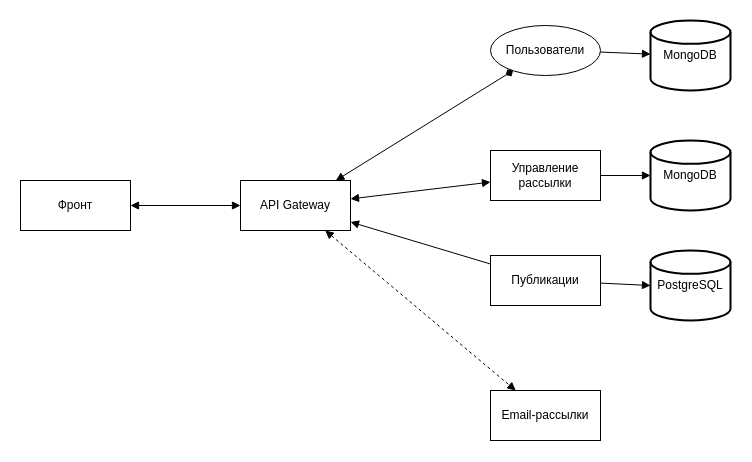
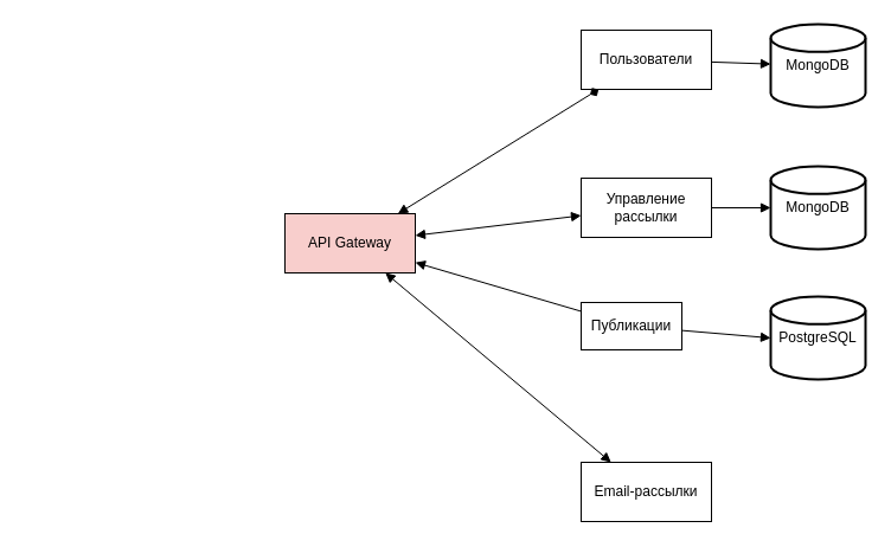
  <mxCell id="0" />
  <mxCell id="1" parent="0" />
  <mxCell id="2" value="&lt;div&gt;Управление рассылки&lt;/div&gt;" style="html=1;whiteSpace=wrap;" vertex="1" parent="1"><mxGeometry x="490" y="150" width="110" height="50" as="geometry" /></mxCell>
  <mxCell id="3" value="&lt;div&gt;Email-рассылки&lt;/div&gt;" style="html=1;whiteSpace=wrap;" vertex="1" parent="1"><mxGeometry x="490" y="390" width="110" height="50" as="geometry" /></mxCell>
- <mxCell id="4" value="&lt;div&gt;Публикации&lt;/div&gt;" style="html=1;whiteSpace=wrap;" vertex="1" parent="1"><mxGeometry x="490" y="255" width="110" height="50" as="geometry" /></mxCell>
- <mxCell id="5" value="Пользователи" style="ellipse;html=1;whiteSpace=wrap;" vertex="1" parent="1"><mxGeometry x="490" y="25" width="110" height="50" as="geometry" /></mxCell>
- <mxCell id="6" value="&lt;div&gt;API Gateway&lt;/div&gt;" style="html=1;whiteSpace=wrap;" vertex="1" parent="1"><mxGeometry x="240" y="180" width="110" height="50" as="geometry" /></mxCell>
- <mxCell id="7" value="&lt;div&gt;Фронт&lt;/div&gt;" style="html=1;whiteSpace=wrap;" vertex="1" parent="1"><mxGeometry x="20" y="180" width="110" height="50" as="geometry" /></mxCell>
- <mxCell id="8" value="" style="endArrow=block;startArrow=block;endFill=1;startFill=1;html=1;rounded=0;" edge="1" parent="1" source="7" target="6"><mxGeometry width="160" relative="1" as="geometry"><mxPoint x="290" y="280" as="sourcePoint" /><mxPoint x="450" y="280" as="targetPoint" /></mxGeometry></mxCell>
+ <mxCell id="4" value="&lt;div&gt;Публикации&lt;/div&gt;" style="html=1;whiteSpace=wrap;" vertex="1" parent="1"><mxGeometry x="490" y="255" width="85" height="40" as="geometry" /></mxCell>
+ <mxCell id="5" value="Пользователи" style="html=1;whiteSpace=wrap;" vertex="1" parent="1"><mxGeometry x="490" y="25" width="110" height="50" as="geometry" /></mxCell>
+ <mxCell id="6" value="&lt;div&gt;API Gateway&lt;/div&gt;" style="html=1;whiteSpace=wrap;fillColor=#f8cecc;" vertex="1" parent="1"><mxGeometry x="240" y="180" width="110" height="50" as="geometry" /></mxCell>
  <mxCell id="9" value="" style="endArrow=block;startArrow=block;endFill=1;startFill=1;html=1;rounded=0;" edge="1" parent="1" source="6" target="2"><mxGeometry width="160" relative="1" as="geometry"><mxPoint x="300" y="280" as="sourcePoint" /><mxPoint x="410" y="280" as="targetPoint" /></mxGeometry></mxCell>
  <mxCell id="10" value="" style="endArrow=diamond;startArrow=block;endFill=1;startFill=1;html=1;rounded=0;" edge="1" parent="1" source="6" target="5"><mxGeometry width="160" relative="1" as="geometry"><mxPoint x="290" y="320" as="sourcePoint" /><mxPoint x="400" y="320" as="targetPoint" /></mxGeometry></mxCell>
- <mxCell id="11" value="" style="endArrow=block;startArrow=block;endFill=1;startFill=1;html=1;rounded=0;dashed=1;" edge="1" parent="1" source="6" target="3"><mxGeometry width="160" relative="1" as="geometry"><mxPoint x="250" y="380" as="sourcePoint" /><mxPoint x="360" y="380" as="targetPoint" /></mxGeometry></mxCell>
+ <mxCell id="11" value="" style="endArrow=block;startArrow=block;endFill=1;startFill=1;html=1;rounded=0;" edge="1" parent="1" source="6" target="3"><mxGeometry width="160" relative="1" as="geometry"><mxPoint x="250" y="380" as="sourcePoint" /><mxPoint x="360" y="380" as="targetPoint" /></mxGeometry></mxCell>
  <mxCell id="12" value="" style="endArrow=none;startArrow=block;endFill=1;startFill=1;html=1;rounded=0;" edge="1" parent="1" source="6" target="4"><mxGeometry width="160" relative="1" as="geometry"><mxPoint x="210" y="420" as="sourcePoint" /><mxPoint x="320" y="420" as="targetPoint" /></mxGeometry></mxCell>
  <mxCell id="13" value="PostgreSQL" style="strokeWidth=2;html=1;shape=mxgraph.flowchart.database;whiteSpace=wrap;" vertex="1" parent="1"><mxGeometry x="650" y="250" width="80" height="70" as="geometry" /></mxCell>
  <mxCell id="14" value="&lt;div&gt;MongoDB&lt;/div&gt;" style="strokeWidth=2;html=1;shape=mxgraph.flowchart.database;whiteSpace=wrap;" vertex="1" parent="1"><mxGeometry x="650" y="140" width="80" height="70" as="geometry" /></mxCell>
  <mxCell id="15" value="&lt;div&gt;MongoDB&lt;/div&gt;" style="strokeWidth=2;html=1;shape=mxgraph.flowchart.database;whiteSpace=wrap;" vertex="1" parent="1"><mxGeometry x="650" y="20" width="80" height="70" as="geometry" /></mxCell>
  <mxCell id="16" value="" style="html=1;verticalAlign=bottom;endArrow=block;curved=0;rounded=0;entryX=0;entryY=0.5;entryDx=0;entryDy=0;entryPerimeter=0;" edge="1" parent="1" source="4" target="13"><mxGeometry width="80" relative="1" as="geometry"><mxPoint x="740" y="220" as="sourcePoint" /><mxPoint x="680" y="290" as="targetPoint" /></mxGeometry></mxCell>
  <mxCell id="17" value="" style="html=1;verticalAlign=bottom;endArrow=block;curved=0;rounded=0;" edge="1" parent="1" source="2" target="14"><mxGeometry width="80" relative="1" as="geometry"><mxPoint x="770" y="130" as="sourcePoint" /><mxPoint x="770" y="215" as="targetPoint" /></mxGeometry></mxCell>
  <mxCell id="18" value="" style="html=1;verticalAlign=bottom;endArrow=block;curved=0;rounded=0;" edge="1" parent="1" source="5" target="15"><mxGeometry width="80" relative="1" as="geometry"><mxPoint x="760" y="40" as="sourcePoint" /><mxPoint x="760" y="125" as="targetPoint" /></mxGeometry></mxCell>
